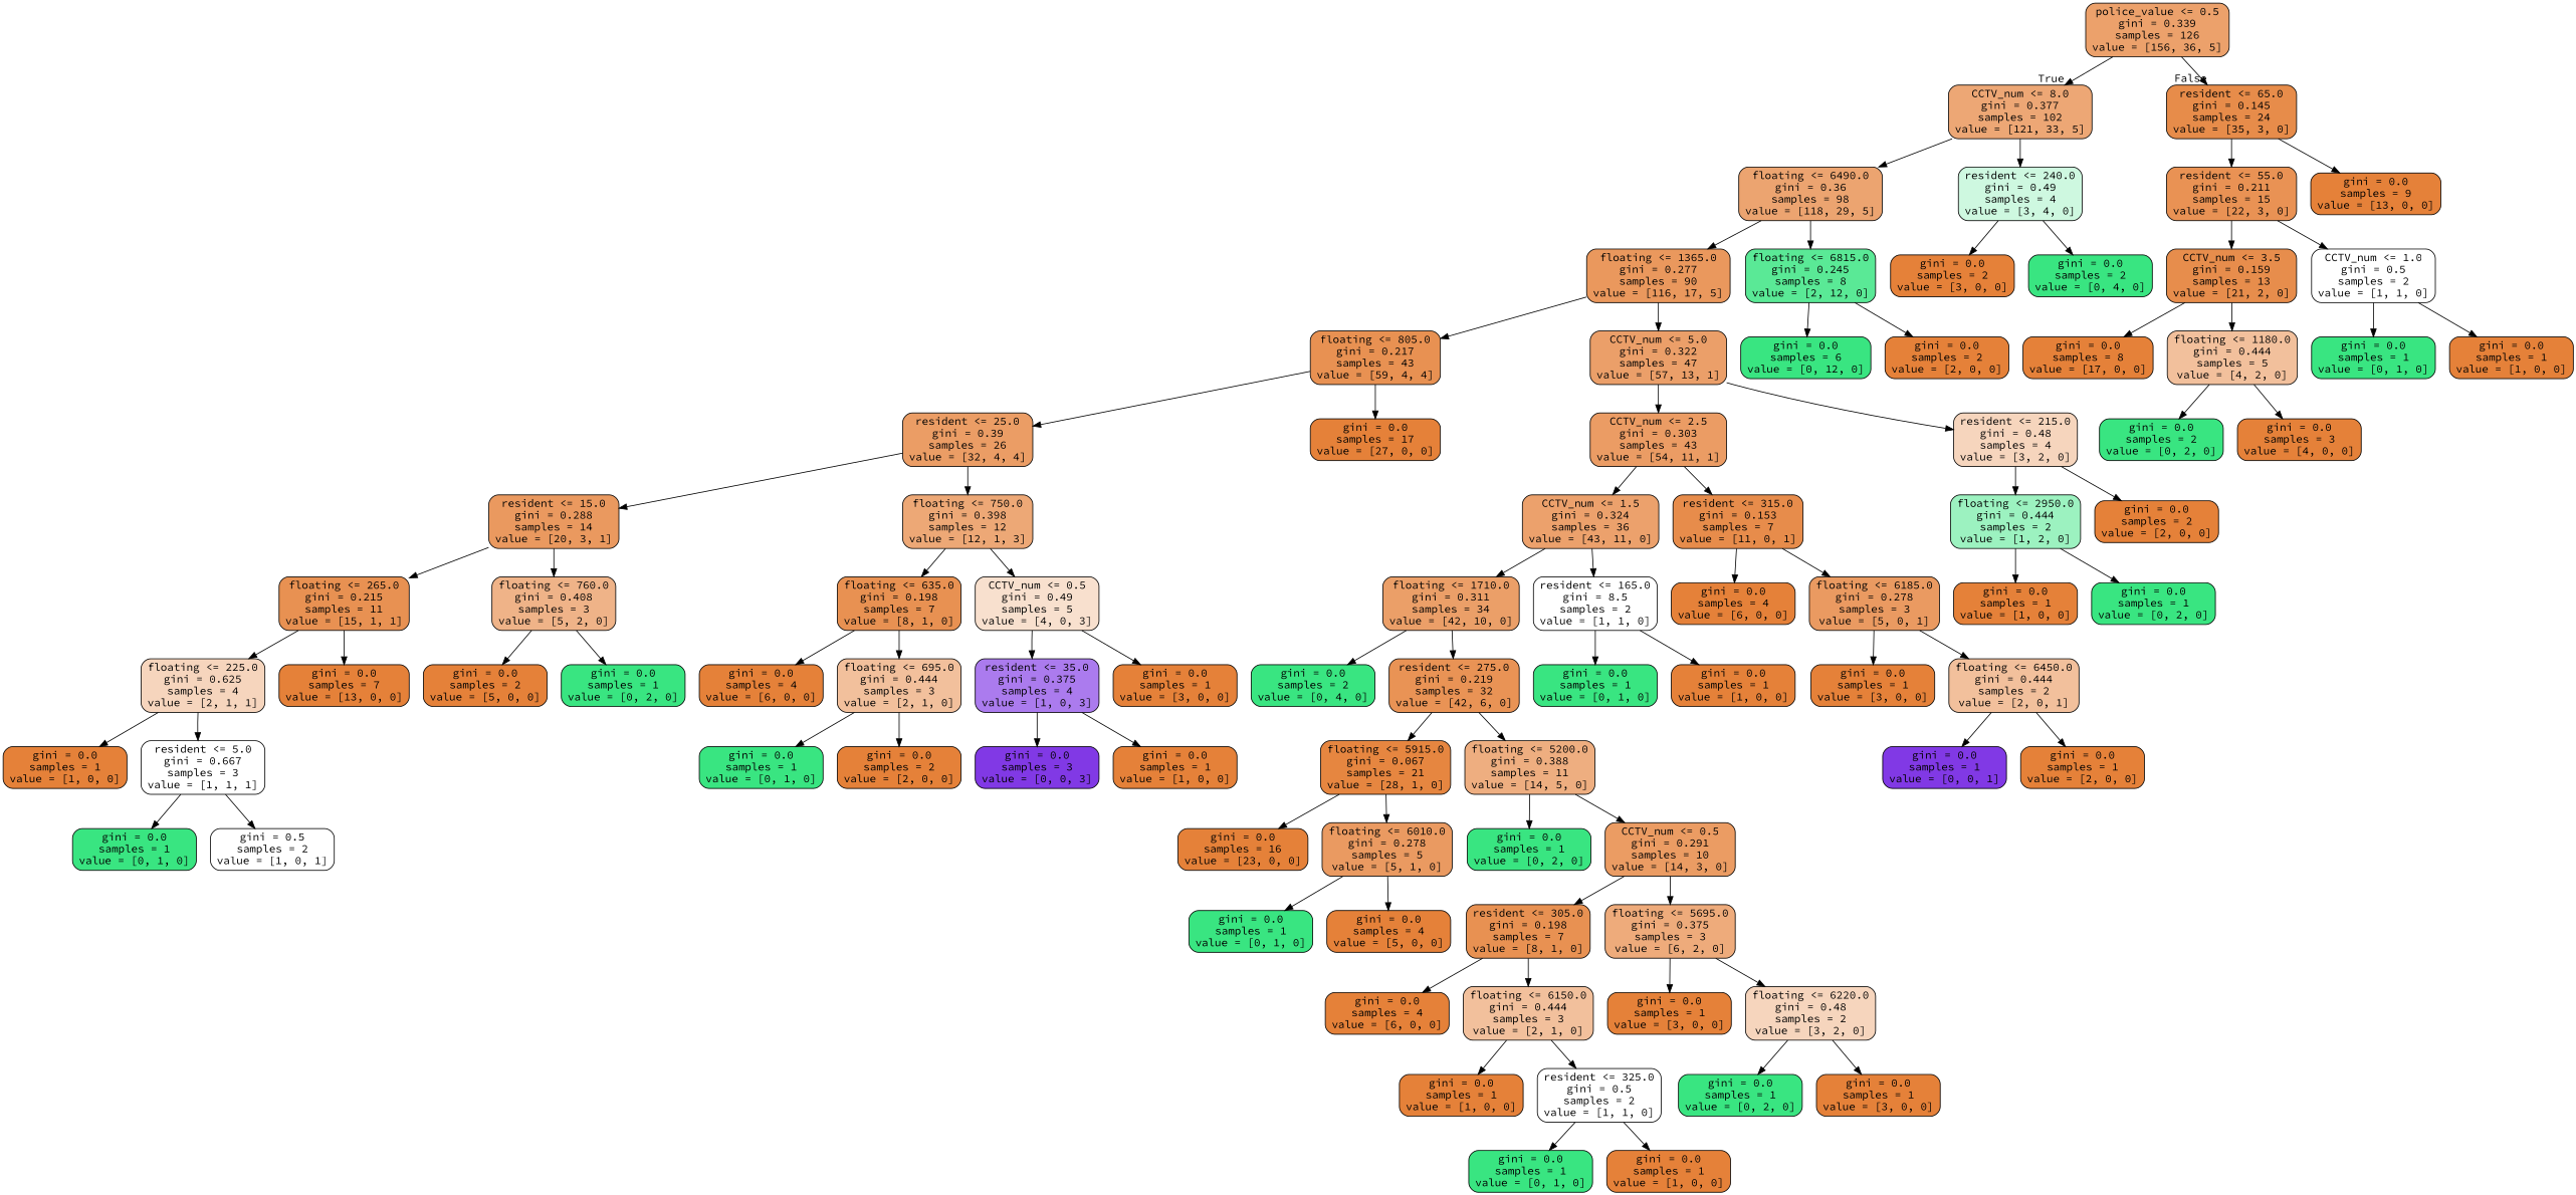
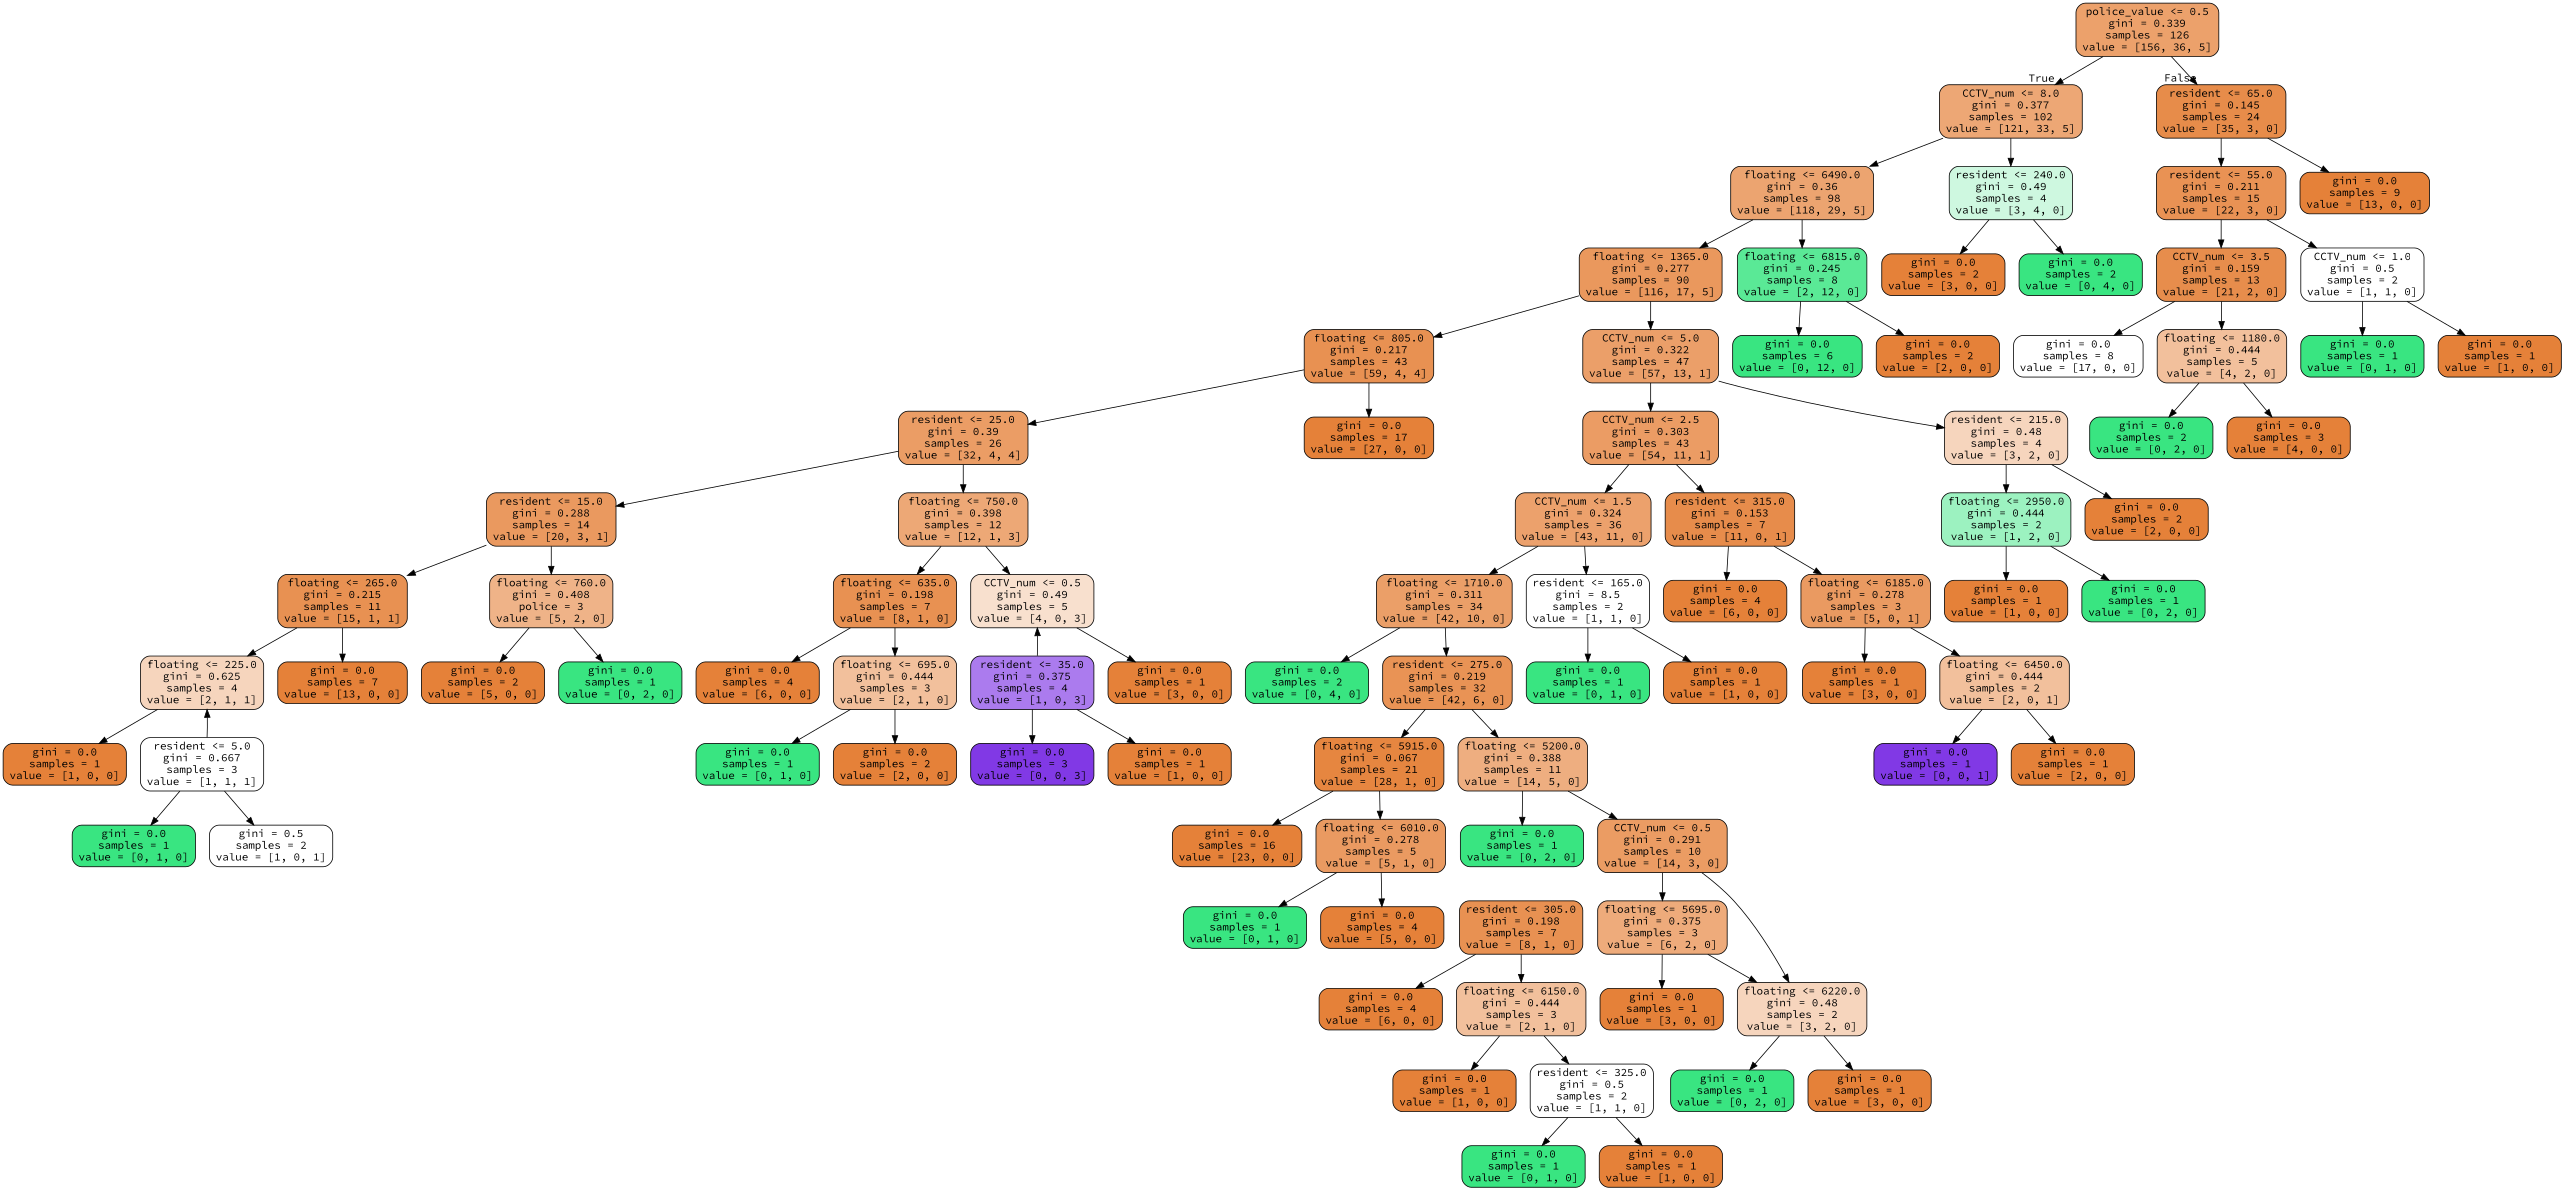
  digraph {
    fontname="Source Code Pro"
    node [color=black fillcolor="#e58139" fontname="Source Code Pro" shape=box style="filled, rounded"]
    edge [fontname="Source Code Pro"]
    n1 [fillcolor="#eca16b" label="police_value <= 0.5\ngini = 0.339\nsamples = 126\nvalue = [156, 36, 5]"]
    n2 [fillcolor="#eda775" label="CCTV_num <= 8.0\ngini = 0.377\nsamples = 102\nvalue = [121, 33, 5]"]
    n3 [fillcolor="#e78c4a" label="resident <= 65.0\ngini = 0.145\nsamples = 24\nvalue = [35, 3, 0]"]
    n4 [fillcolor="#eca470" label="floating <= 6490.0\ngini = 0.36\nsamples = 98\nvalue = [118, 29, 5]"]
    n5 [fillcolor="#cef8e0" label="resident <= 240.0\ngini = 0.49\nsamples = 4\nvalue = [3, 4, 0]"]
    n6 [fillcolor="#e99254" label="resident <= 55.0\ngini = 0.211\nsamples = 15\nvalue = [22, 3, 0]"]
    n7 [label="gini = 0.0\nsamples = 9\nvalue = [13, 0, 0]"]
    n8 [fillcolor="#ea985d" label="floating <= 1365.0\ngini = 0.277\nsamples = 90\nvalue = [116, 17, 5]"]
    n9 [fillcolor="#5ae996" label="floating <= 6815.0\ngini = 0.245\nsamples = 8\nvalue = [2, 12, 0]"]
    n10 [label="gini = 0.0\nsamples = 2\nvalue = [3, 0, 0]"]
    n11 [fillcolor="#39e581" label="gini = 0.0\nsamples = 2\nvalue = [0, 4, 0]"]
    n12 [fillcolor="#e89152" label="floating <= 805.0\ngini = 0.217\nsamples = 43\nvalue = [59, 4, 4]"]
    n13 [fillcolor="#eb9f69" label="CCTV_num <= 5.0\ngini = 0.322\nsamples = 47\nvalue = [57, 13, 1]"]
    n14 [fillcolor="#39e581" label="gini = 0.0\nsamples = 6\nvalue = [0, 12, 0]"]
    n15 [label="gini = 0.0\nsamples = 2\nvalue = [2, 0, 0]"]
    n16 [fillcolor="#eb9d65" label="resident <= 25.0\ngini = 0.39\nsamples = 26\nvalue = [32, 4, 4]"]
    n17 [label="gini = 0.0\nsamples = 17\nvalue = [27, 0, 0]"]
    n18 [fillcolor="#eb9c64" label="CCTV_num <= 2.5\ngini = 0.303\nsamples = 43\nvalue = [54, 11, 1]"]
    n19 [fillcolor="#f6d5bd" label="resident <= 215.0\ngini = 0.48\nsamples = 4\nvalue = [3, 2, 0]"]
    n20 [fillcolor="#ea995f" label="resident <= 15.0\ngini = 0.288\nsamples = 14\nvalue = [20, 3, 1]"]
    n21 [fillcolor="#eda876" label="floating <= 750.0\ngini = 0.398\nsamples = 12\nvalue = [12, 1, 3]"]
    n22 [fillcolor="#e89152" label="floating <= 265.0\ngini = 0.215\nsamples = 11\nvalue = [15, 1, 1]"]
-   n23 [fillcolor="#efb388" label="floating <= 760.0\ngini = 0.408\nsamples = 3\nvalue = [5, 2, 0]"]
+   n23 [fillcolor="#efb388" label="floating <= 760.0\ngini = 0.408\npolice = 3\nvalue = [5, 2, 0]"]
    n24 [fillcolor="#e89152" label="floating <= 635.0\ngini = 0.198\nsamples = 7\nvalue = [8, 1, 0]"]
    n25 [fillcolor="#f8e0ce" label="CCTV_num <= 0.5\ngini = 0.49\nsamples = 5\nvalue = [4, 0, 3]"]
    n26 [fillcolor="#f6d5bd" label="floating <= 225.0\ngini = 0.625\nsamples = 4\nvalue = [2, 1, 1]"]
    n27 [label="gini = 0.0\nsamples = 7\nvalue = [13, 0, 0]"]
    n28 [label="gini = 0.0\nsamples = 2\nvalue = [5, 0, 0]"]
    n29 [fillcolor="#39e581" label="gini = 0.0\nsamples = 1\nvalue = [0, 2, 0]"]
    n30 [label="gini = 0.0\nsamples = 1\nvalue = [1, 0, 0]"]
    n31 [fillcolor="#ffffff" label="resident <= 5.0\ngini = 0.667\nsamples = 3\nvalue = [1, 1, 1]"]
    n32 [fillcolor="#39e581" label="gini = 0.0\nsamples = 1\nvalue = [0, 1, 0]"]
    n33 [fillcolor="#ffffff" label="gini = 0.5\nsamples = 2\nvalue = [1, 0, 1]"]
    n34 [label="gini = 0.0\nsamples = 4\nvalue = [6, 0, 0]"]
    n35 [fillcolor="#f2c09c" label="floating <= 695.0\ngini = 0.444\nsamples = 3\nvalue = [2, 1, 0]"]
    n36 [fillcolor="#ab7bee" label="resident <= 35.0\ngini = 0.375\nsamples = 4\nvalue = [1, 0, 3]"]
    n37 [label="gini = 0.0\nsamples = 1\nvalue = [3, 0, 0]"]
    n38 [fillcolor="#39e581" label="gini = 0.0\nsamples = 1\nvalue = [0, 1, 0]"]
    n39 [label="gini = 0.0\nsamples = 2\nvalue = [2, 0, 0]"]
    n40 [fillcolor="#8139e5" label="gini = 0.0\nsamples = 3\nvalue = [0, 0, 3]"]
    n41 [label="gini = 0.0\nsamples = 1\nvalue = [1, 0, 0]"]
    n42 [fillcolor="#eca16c" label="CCTV_num <= 1.5\ngini = 0.324\nsamples = 36\nvalue = [43, 11, 0]"]
    n43 [fillcolor="#e78c4b" label="resident <= 315.0\ngini = 0.153\nsamples = 7\nvalue = [11, 0, 1]"]
    n44 [fillcolor="#9cf2c0" label="floating <= 2950.0\ngini = 0.444\nsamples = 2\nvalue = [1, 2, 0]"]
    n45 [label="gini = 0.0\nsamples = 2\nvalue = [2, 0, 0]"]
    n46 [fillcolor="#eb9f68" label="floating <= 1710.0\ngini = 0.311\nsamples = 34\nvalue = [42, 10, 0]"]
    n47 [fillcolor="#ffffff" label="resident <= 165.0\ngini = 8.5\nsamples = 2\nvalue = [1, 1, 0]"]
    n48 [label="gini = 0.0\nsamples = 4\nvalue = [6, 0, 0]"]
    n49 [fillcolor="#ea9a61" label="floating <= 6185.0\ngini = 0.278\nsamples = 3\nvalue = [5, 0, 1]"]
    n50 [fillcolor="#39e581" label="gini = 0.0\nsamples = 2\nvalue = [0, 4, 0]"]
    n51 [fillcolor="#e99355" label="resident <= 275.0\ngini = 0.219\nsamples = 32\nvalue = [42, 6, 0]"]
    n52 [fillcolor="#39e581" label="gini = 0.0\nsamples = 1\nvalue = [0, 1, 0]"]
    n53 [label="gini = 0.0\nsamples = 1\nvalue = [1, 0, 0]"]
    n54 [fillcolor="#e68640" label="floating <= 5915.0\ngini = 0.067\nsamples = 21\nvalue = [28, 1, 0]"]
    n55 [fillcolor="#eeae80" label="floating <= 5200.0\ngini = 0.388\nsamples = 11\nvalue = [14, 5, 0]"]
    n56 [label="gini = 0.0\nsamples = 16\nvalue = [23, 0, 0]"]
    n57 [fillcolor="#ea9a61" label="floating <= 6010.0\ngini = 0.278\nsamples = 5\nvalue = [5, 1, 0]"]
    n58 [fillcolor="#39e581" label="gini = 0.0\nsamples = 1\nvalue = [0, 2, 0]"]
    n59 [fillcolor="#eb9c63" label="CCTV_num <= 0.5\ngini = 0.291\nsamples = 10\nvalue = [14, 3, 0]"]
    n60 [fillcolor="#39e581" label="gini = 0.0\nsamples = 1\nvalue = [0, 1, 0]"]
    n61 [label="gini = 0.0\nsamples = 4\nvalue = [5, 0, 0]"]
    n62 [fillcolor="#e89152" label="resident <= 305.0\ngini = 0.198\nsamples = 7\nvalue = [8, 1, 0]"]
    n63 [fillcolor="#eeab7b" label="floating <= 5695.0\ngini = 0.375\nsamples = 3\nvalue = [6, 2, 0]"]
    n64 [label="gini = 0.0\nsamples = 4\nvalue = [6, 0, 0]"]
    n65 [fillcolor="#f2c09c" label="floating <= 6150.0\ngini = 0.444\nsamples = 3\nvalue = [2, 1, 0]"]
    n66 [label="gini = 0.0\nsamples = 1\nvalue = [3, 0, 0]"]
    n67 [fillcolor="#f6d5bd" label="floating <= 6220.0\ngini = 0.48\nsamples = 2\nvalue = [3, 2, 0]"]
    n68 [label="gini = 0.0\nsamples = 1\nvalue = [1, 0, 0]"]
    n69 [fillcolor="#ffffff" label="resident <= 325.0\ngini = 0.5\nsamples = 2\nvalue = [1, 1, 0]"]
    n70 [fillcolor="#39e581" label="gini = 0.0\nsamples = 1\nvalue = [0, 1, 0]"]
    n71 [label="gini = 0.0\nsamples = 1\nvalue = [1, 0, 0]"]
    n72 [fillcolor="#39e581" label="gini = 0.0\nsamples = 1\nvalue = [0, 2, 0]"]
    n73 [label="gini = 0.0\nsamples = 1\nvalue = [3, 0, 0]"]
    n74 [label="gini = 0.0\nsamples = 1\nvalue = [3, 0, 0]"]
    n75 [fillcolor="#f2c09c" label="floating <= 6450.0\ngini = 0.444\nsamples = 2\nvalue = [2, 0, 1]"]
    n76 [fillcolor="#8139e5" label="gini = 0.0\nsamples = 1\nvalue = [0, 0, 1]"]
    n77 [label="gini = 0.0\nsamples = 1\nvalue = [2, 0, 0]"]
    n78 [label="gini = 0.0\nsamples = 1\nvalue = [1, 0, 0]"]
    n79 [fillcolor="#39e581" label="gini = 0.0\nsamples = 1\nvalue = [0, 2, 0]"]
    n80 [fillcolor="#e78d4c" label="CCTV_num <= 3.5\ngini = 0.159\nsamples = 13\nvalue = [21, 2, 0]"]
    n81 [fillcolor="#ffffff" label="CCTV_num <= 1.0\ngini = 0.5\nsamples = 2\nvalue = [1, 1, 0]"]
-   n82 [label="gini = 0.0\nsamples = 8\nvalue = [17, 0, 0]"]
+   n82 [fillcolor="#ffffff" label="gini = 0.0\nsamples = 8\nvalue = [17, 0, 0]"]
    n83 [fillcolor="#f2c09c" label="floating <= 1180.0\ngini = 0.444\nsamples = 5\nvalue = [4, 2, 0]"]
    n84 [fillcolor="#39e581" label="gini = 0.0\nsamples = 1\nvalue = [0, 1, 0]"]
    n85 [label="gini = 0.0\nsamples = 1\nvalue = [1, 0, 0]"]
    n86 [fillcolor="#39e581" label="gini = 0.0\nsamples = 2\nvalue = [0, 2, 0]"]
    n87 [label="gini = 0.0\nsamples = 3\nvalue = [4, 0, 0]"]
    n1 -> n2 [headlabel=True labelangle=45 labeldistance=2.5]
    n1 -> n3 [headlabel=False labelangle=-45 labeldistance=2.5]
    n2 -> n4
    n2 -> n5
    n3 -> n6
    n3 -> n7
    n4 -> n8
    n4 -> n9
    n5 -> n10
    n5 -> n11
    n6 -> n80
    n6 -> n81
    n8 -> n12
    n8 -> n13
    n9 -> n14
    n9 -> n15
    n12 -> n16
    n12 -> n17
    n13 -> n18
    n13 -> n19
    n16 -> n20
    n16 -> n21
    n18 -> n42
    n18 -> n43
    n19 -> n44
    n19 -> n45
    n20 -> n22
    n20 -> n23
    n21 -> n24
    n21 -> n25
    n22 -> n26
    n22 -> n27
    n23 -> n28
    n23 -> n29
    n24 -> n34
    n24 -> n35
-   n25 -> n36
+   n36 -> n25
    n25 -> n37
    n26 -> n30
-   n26 -> n31
+   n31 -> n26
    n31 -> n32
    n31 -> n33
    n35 -> n38
    n35 -> n39
    n36 -> n40
    n36 -> n41
    n42 -> n46
    n42 -> n47
    n43 -> n48
    n43 -> n49
    n44 -> n78
    n44 -> n79
    n46 -> n50
    n46 -> n51
    n47 -> n52
    n47 -> n53
    n49 -> n74
    n49 -> n75
    n51 -> n54
    n51 -> n55
    n54 -> n56
    n54 -> n57
    n55 -> n58
    n55 -> n59
    n57 -> n60
    n57 -> n61
-   n59 -> n62
+   n59 -> n67
    n59 -> n63
    n62 -> n64
    n62 -> n65
    n63 -> n66
    n63 -> n67
    n65 -> n68
    n65 -> n69
    n67 -> n72
    n67 -> n73
    n69 -> n70
    n69 -> n71
    n75 -> n76
    n75 -> n77
    n80 -> n82
    n80 -> n83
    n81 -> n84
    n81 -> n85
    n83 -> n86
    n83 -> n87
  }
